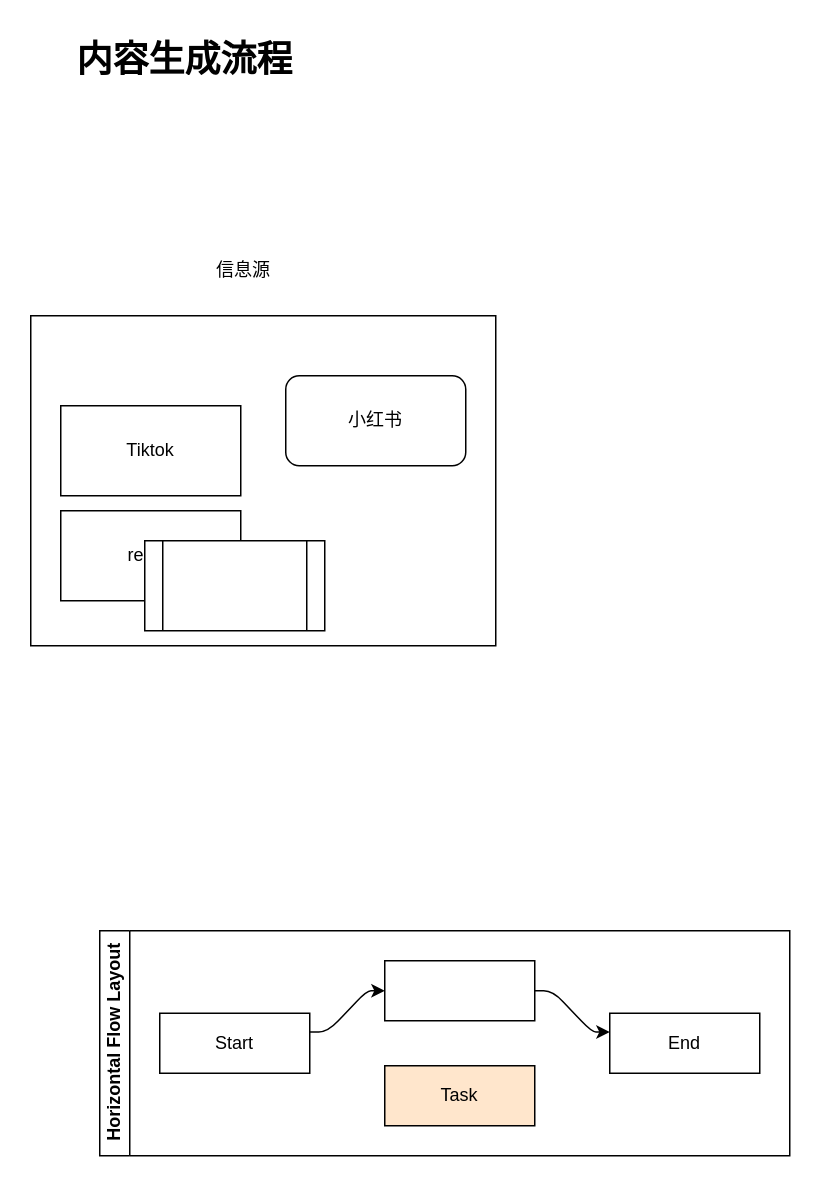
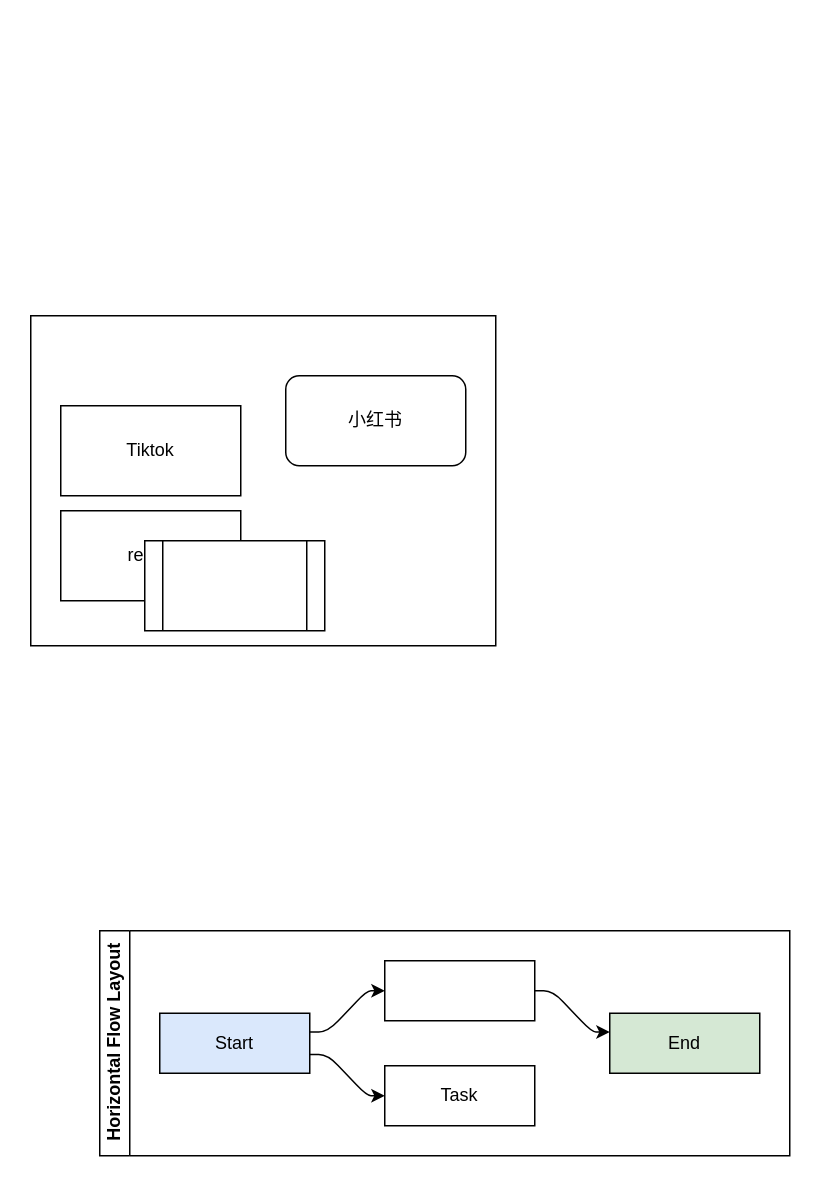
  <mxCell id="0" />
  <mxCell id="1" parent="0" />
- <mxCell id="2" value="&lt;h1&gt;内容生成流程&lt;/h1&gt;" style="text;html=1;strokeColor=none;fillColor=none;spacing=5;spacingTop=-20;whiteSpace=wrap;overflow=hidden;rounded=0;" vertex="1" parent="1"><mxGeometry x="46" y="20" width="180" height="30" as="geometry" /></mxCell>
  <mxCell id="3" value="Horizontal Flow Layout" style="swimlane;html=1;startSize=20;horizontal=0;childLayout=flowLayout;flowOrientation=west;resizable=0;interRankCellSpacing=50;containerType=tree;fontSize=12;" vertex="1" parent="1"><mxGeometry x="66" y="620" width="460" height="150" as="geometry" /></mxCell>
- <mxCell id="4" value="Start" style="whiteSpace=wrap;html=1;" vertex="1" parent="3"><mxGeometry x="40" y="55" width="100" height="40" as="geometry" /></mxCell>
+ <mxCell id="4" value="Start" style="whiteSpace=wrap;html=1;fillColor=#dae8fc;" vertex="1" parent="3"><mxGeometry x="40" y="55" width="100" height="40" as="geometry" /></mxCell>
  <mxCell id="5" value="" style="whiteSpace=wrap;html=1;" vertex="1" parent="3"><mxGeometry x="190" y="20" width="100" height="40" as="geometry" /></mxCell>
  <mxCell id="6" value="" style="html=1;rounded=1;curved=0;sourcePerimeterSpacing=0;targetPerimeterSpacing=0;startSize=6;endSize=6;noEdgeStyle=1;orthogonal=1;" edge="1" parent="3" source="4" target="5"><mxGeometry relative="1" as="geometry"><Array as="points"><mxPoint x="152" y="67.5" /><mxPoint x="178" y="40" /></Array></mxGeometry></mxCell>
- <mxCell id="7" value="Task" style="whiteSpace=wrap;html=1;fillColor=#ffe6cc;" vertex="1" parent="3"><mxGeometry x="190" y="90" width="100" height="40" as="geometry" /></mxCell>
- <mxCell id="9" value="End" style="whiteSpace=wrap;html=1;" vertex="1" parent="3"><mxGeometry x="340" y="55" width="100" height="40" as="geometry" /></mxCell>
+ <mxCell id="7" value="Task" style="whiteSpace=wrap;html=1;" vertex="1" parent="3"><mxGeometry x="190" y="90" width="100" height="40" as="geometry" /></mxCell>
+ <mxCell id="8" value="" style="html=1;rounded=1;curved=0;sourcePerimeterSpacing=0;targetPerimeterSpacing=0;startSize=6;endSize=6;noEdgeStyle=1;orthogonal=1;" edge="1" parent="3" source="4" target="7"><mxGeometry relative="1" as="geometry"><Array as="points"><mxPoint x="152" y="82.5" /><mxPoint x="178" y="110" /></Array></mxGeometry></mxCell>
+ <mxCell id="9" value="End" style="whiteSpace=wrap;html=1;fillColor=#d5e8d4;" vertex="1" parent="3"><mxGeometry x="340" y="55" width="100" height="40" as="geometry" /></mxCell>
  <mxCell id="10" value="" style="html=1;rounded=1;curved=0;sourcePerimeterSpacing=0;targetPerimeterSpacing=0;startSize=6;endSize=6;noEdgeStyle=1;orthogonal=1;" edge="1" parent="3" source="5" target="9"><mxGeometry relative="1" as="geometry"><Array as="points"><mxPoint x="302" y="40" /><mxPoint x="328" y="67.5" /></Array></mxGeometry></mxCell>
  <mxCell id="11" value="" style="group" vertex="1" connectable="0" parent="1"><mxGeometry x="20" y="150" width="310" height="280" as="geometry" /></mxCell>
  <mxCell id="12" value="" style="rounded=0;whiteSpace=wrap;html=1;" vertex="1" parent="11"><mxGeometry y="60" width="310" height="220" as="geometry" /></mxCell>
  <mxCell id="13" value="Tiktok" style="rounded=0;whiteSpace=wrap;html=1;" vertex="1" parent="11"><mxGeometry x="20" y="120" width="120" height="60" as="geometry" /></mxCell>
  <mxCell id="14" value="小红书" style="whiteSpace=wrap;html=1;rounded=1;" vertex="1" parent="11"><mxGeometry x="170" y="100" width="120" height="60" as="geometry" /></mxCell>
  <mxCell id="15" value="reddit" style="rounded=0;whiteSpace=wrap;html=1;" vertex="1" parent="11"><mxGeometry x="20" y="190" width="120" height="60" as="geometry" /></mxCell>
- <mxCell id="16" value="信息源" style="text;html=1;strokeColor=none;fillColor=none;align=center;verticalAlign=middle;whiteSpace=wrap;rounded=0;" vertex="1" parent="11"><mxGeometry x="102.5" width="77.5" height="60" as="geometry" /></mxCell>
  <mxCell id="17" value="" style="shape=process;whiteSpace=wrap;html=1;backgroundOutline=1;" vertex="1" parent="11"><mxGeometry x="76" y="210" width="120" height="60" as="geometry" /></mxCell>
